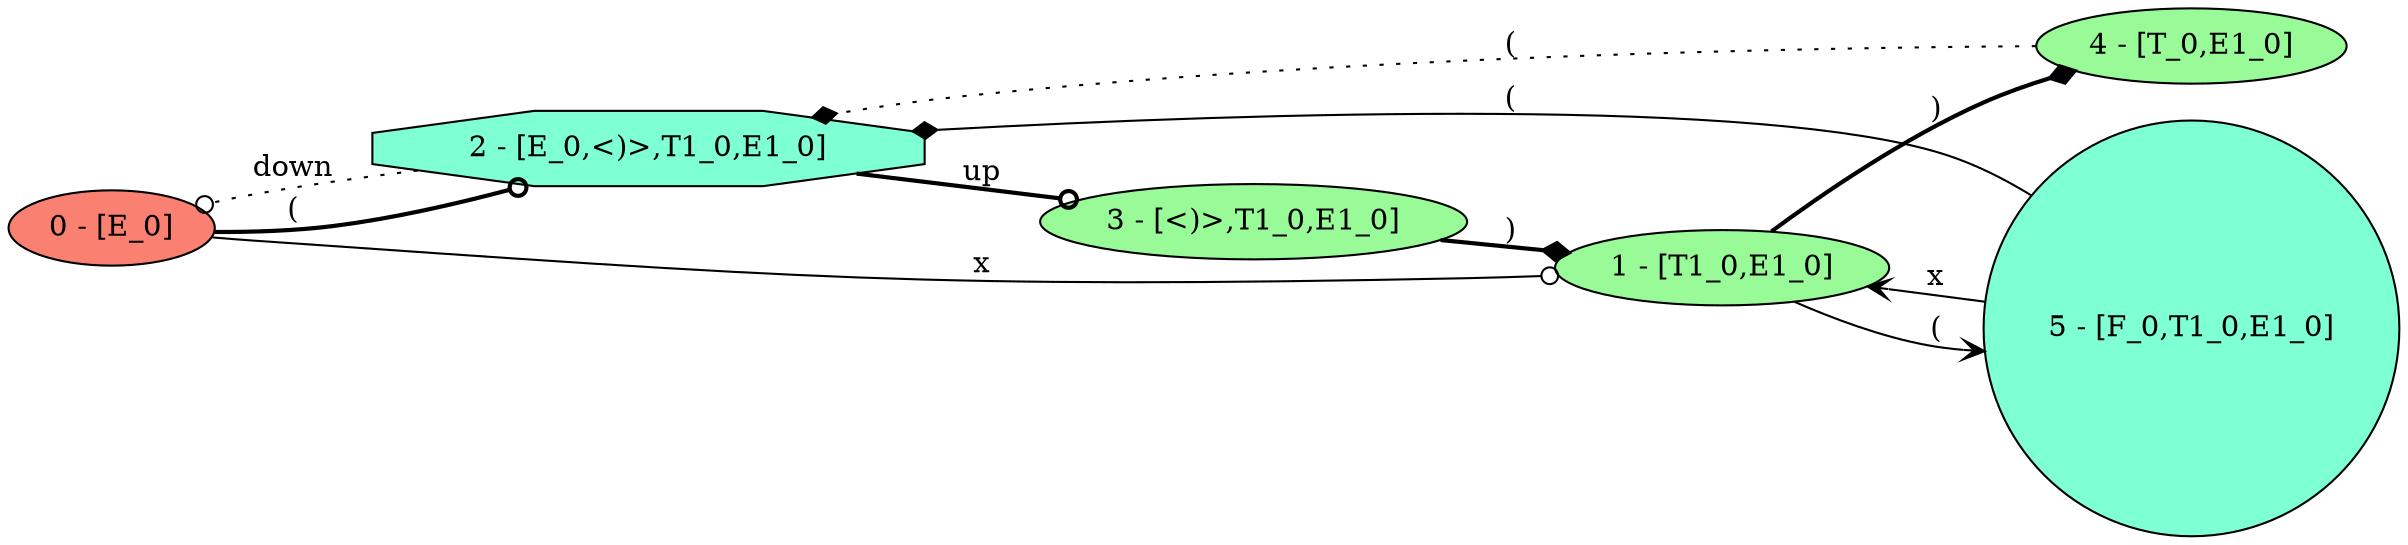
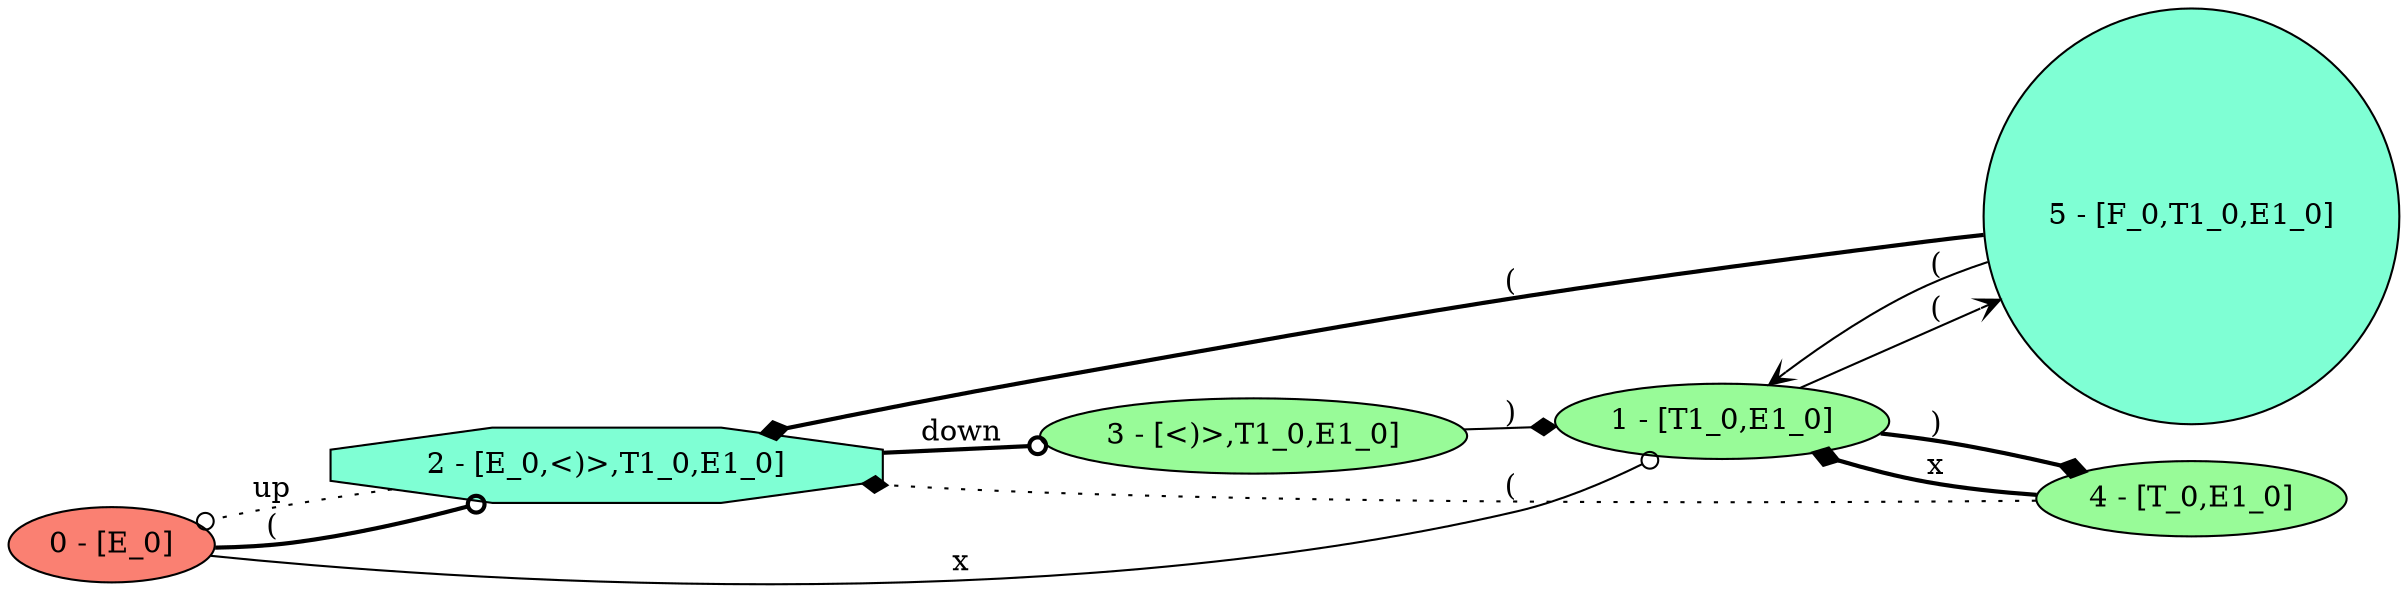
  digraph {
    rankdir=LR
    node [color=black fillcolor=palegreen shape=ellipse style=filled]
    edge [arrowhead=diamond color=black style=bold]
    n1 [fillcolor=salmon label="0 - [E_0]"]
    n2 [fillcolor=aquamarine label="2 - [E_0,<)>,T1_0,E1_0]" shape=octagon]
    n3 [label="1 - [T1_0,E1_0]"]
    n4 [label="3 - [<)>,T1_0,E1_0]"]
    n5 [label="4 - [T_0,E1_0]"]
    n6 [fillcolor=aquamarine label="5 - [F_0,T1_0,E1_0]" shape=circle]
    n1 -> n2 [arrowhead=odot label="("]
    n1 -> n3 [arrowhead=odot label=x style=solid]
-   n2 -> n1 [arrowhead=odot label=down style=dotted color=""]
-   n2 -> n4 [arrowhead=odot label=up color=""]
+   n2 -> n1 [arrowhead=odot label=up style=dotted color=""]
+   n2 -> n4 [arrowhead=odot label=down color=""]
    n3 -> n5 [label=")"]
    n3 -> n6 [arrowhead=vee label="(" style=solid]
-   n4 -> n3 [label=")"]
+   n4 -> n3 [label=")" style=solid]
    n5 -> n2 [label="(" style=dotted]
-   n6 -> n2 [label="(" style=solid]
-   n6 -> n3 [arrowhead=vee label=x style=solid]
+   n5 -> n3 [label=x]
+   n6 -> n2 [label="("]
+   n6 -> n3 [arrowhead=vee label="(" style=solid]
  }
